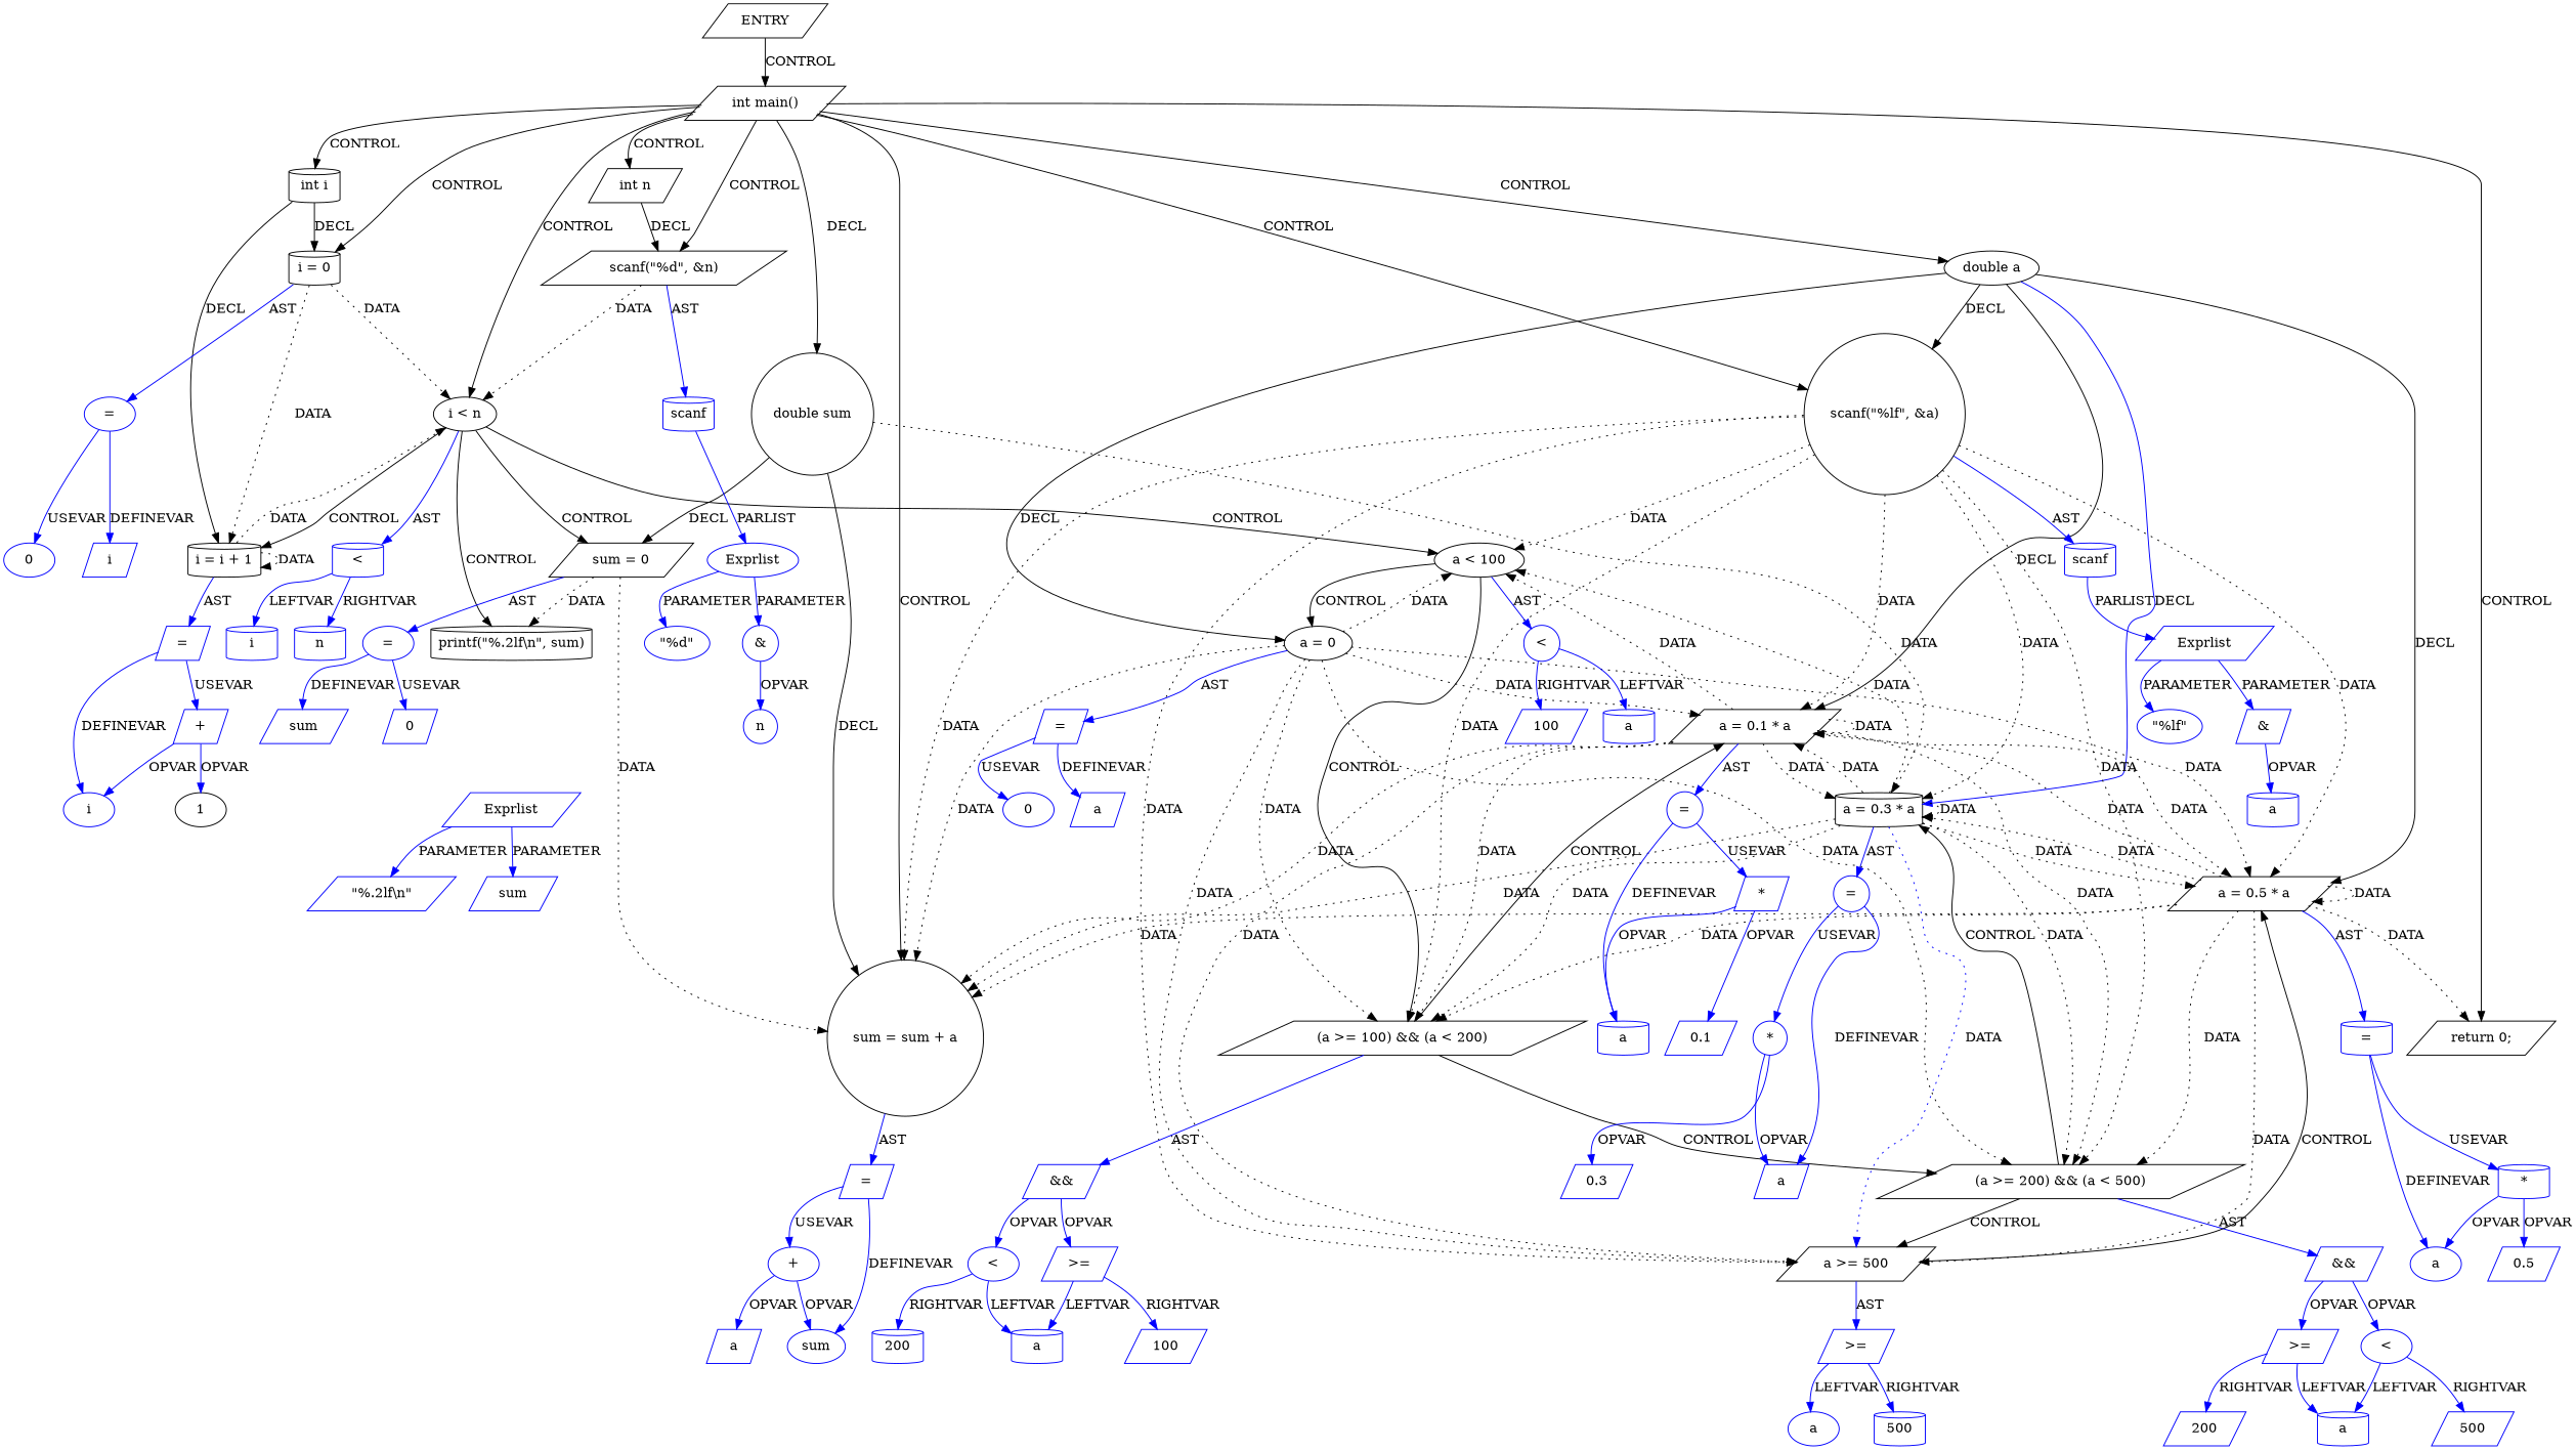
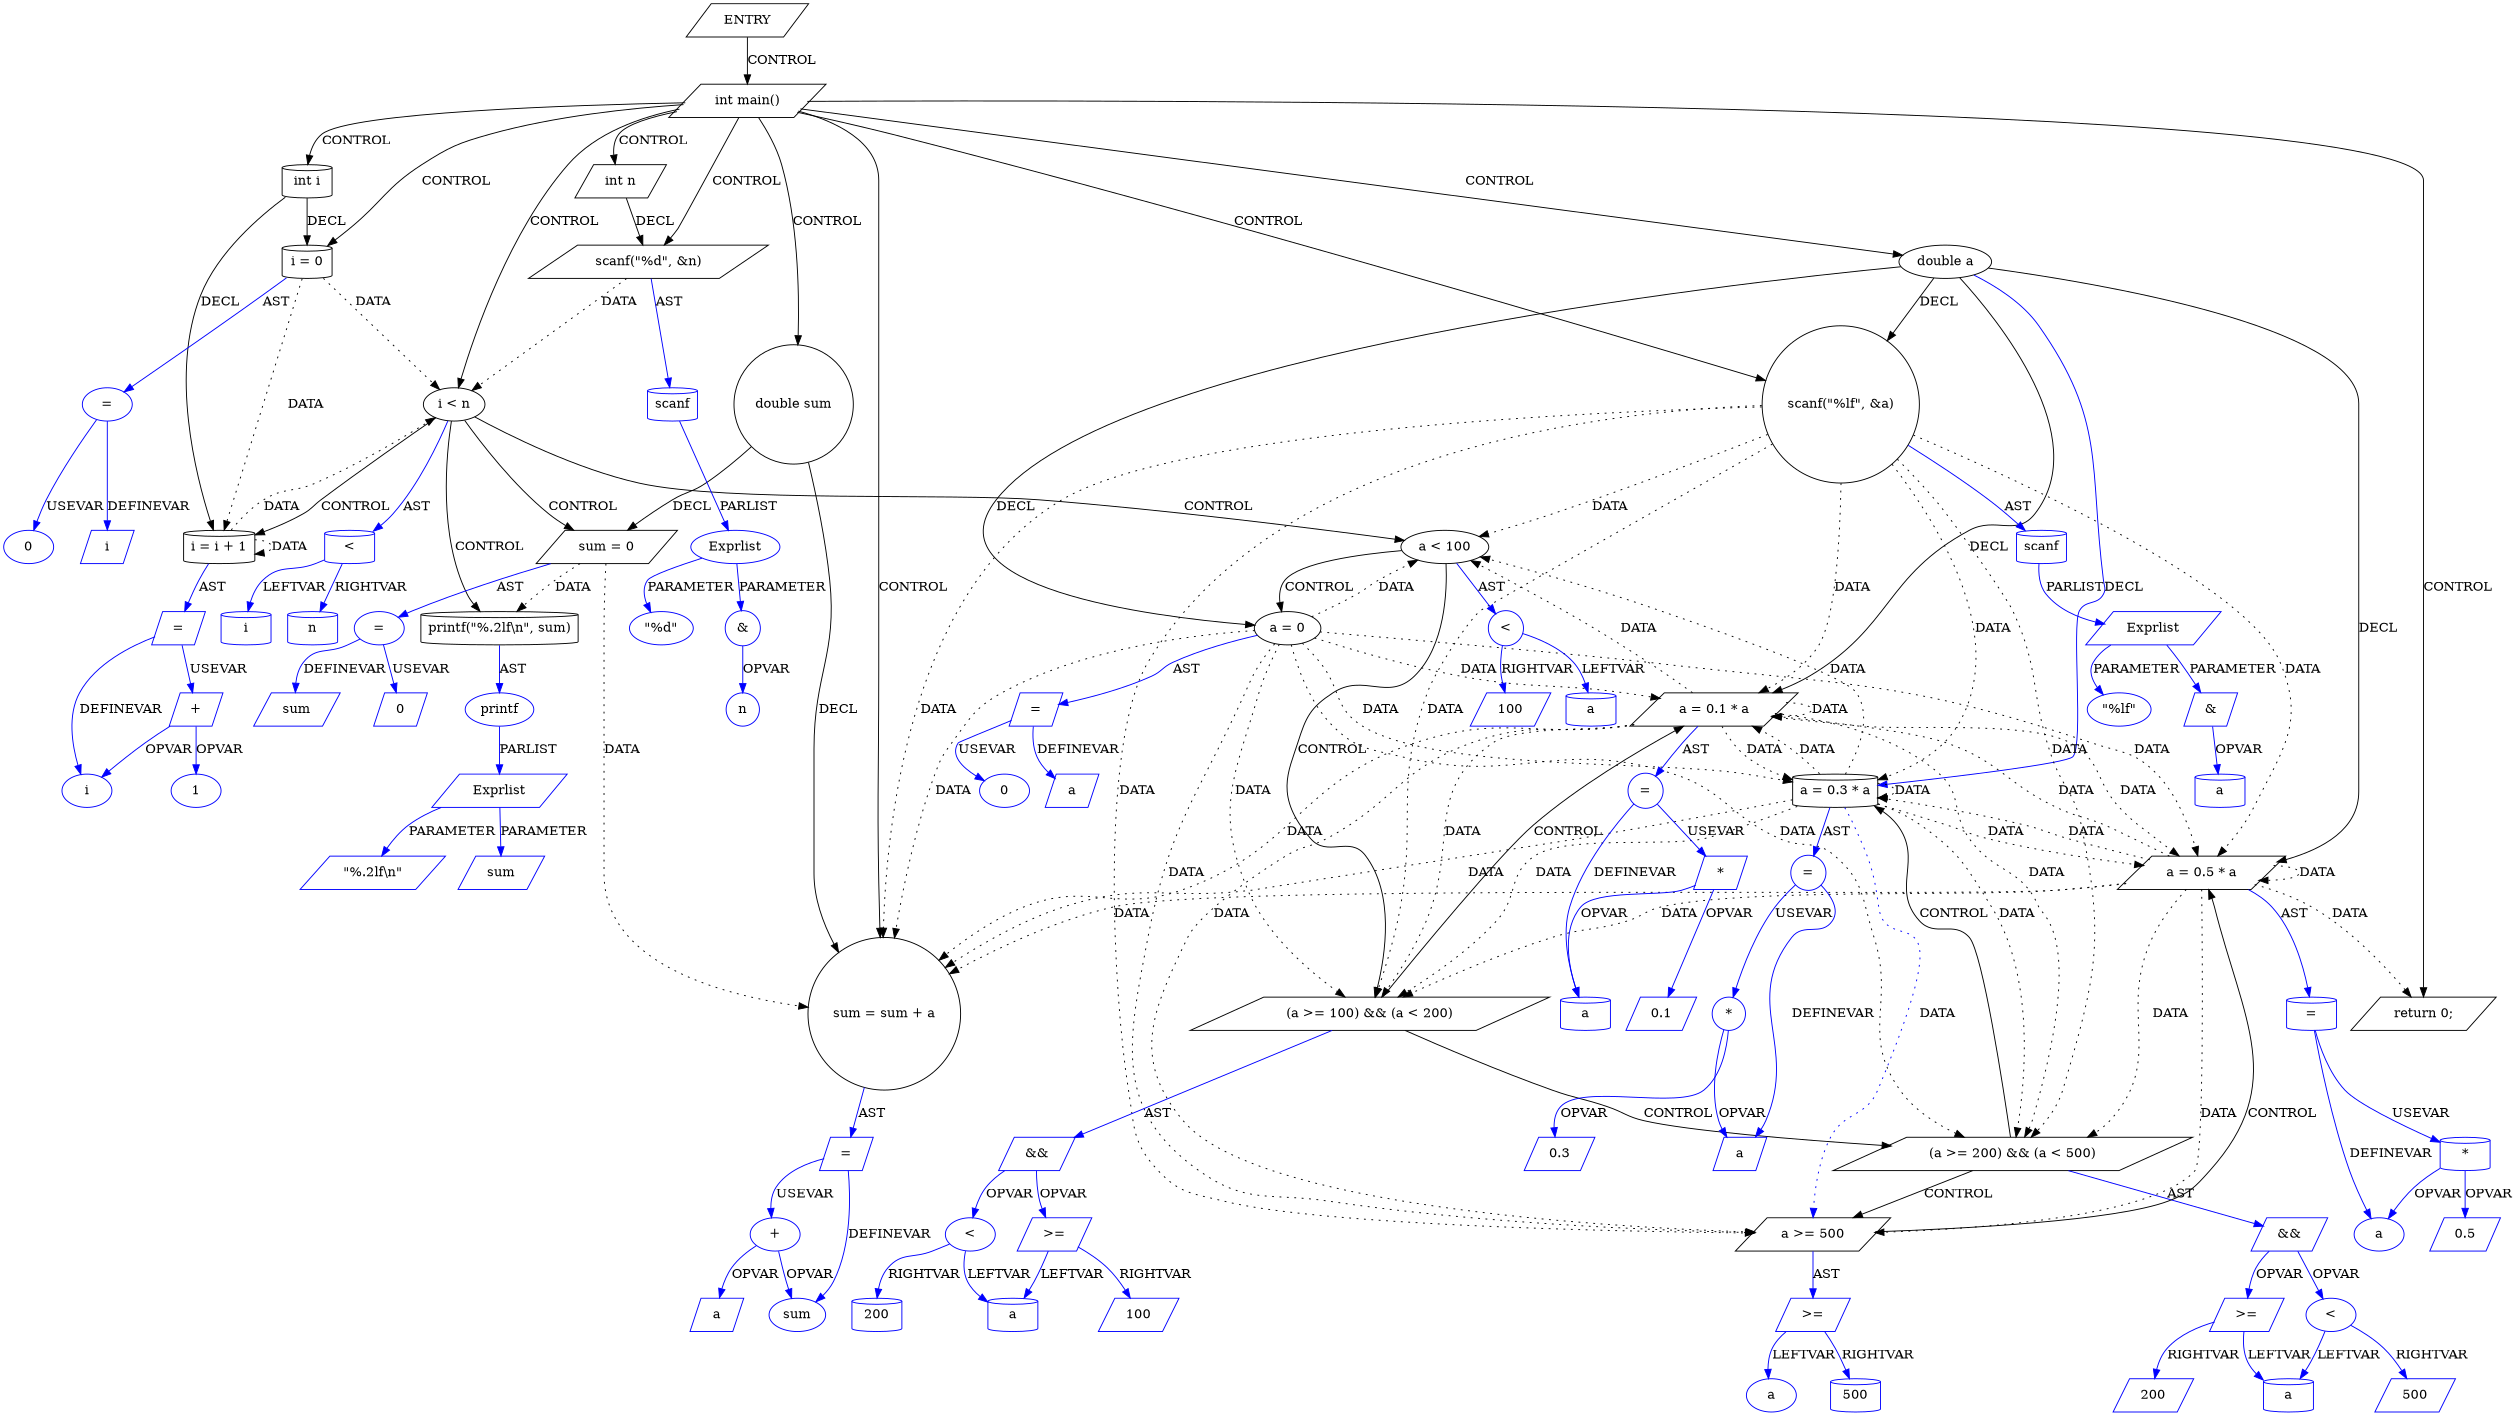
  digraph {
    node [coord=10 shape=parallelogram type=VAR color=blue]
    n1 [coord=-1 label=ENTRY type=ENTRY color=""]
    n2 [coord=3 label="int main()" type=CONTROL color=""]
    n3 [coord=4 label="int i" shape=cylinder type=DECL varname=i vartype=int color=""]
    n4 [coord=5 label="int n" type=DECL varname=n vartype=int color=""]
    n5 [coord=6 label="double a" shape=ellipse type=DECL varname=a vartype=double color=""]
    n6 [coord=7 label="double sum" shape=circle type=DECL varname=sum vartype=double color=""]
    n7 [coord=8 label="scanf(\"%lf\", &a)" shape=circle type=CALL color=""]
    n8 [coord=9 label="scanf(\"%d\", &n)" type=CALL color=""]
    n9 [label="i = 0" shape=cylinder type=ASSIGN color=""]
    n10 [label="i < n" shape=ellipse type=CONTROL color=""]
    n11 [coord=23 label="sum = sum + a" shape=circle type=ASSIGN color=""]
    n12 [coord=24 label="return 0;" type=CONTROL color=""]
    n13 [label="i = i + 1" shape=cylinder type=ASSIGN color=""]
    n14 [coord=13 label="a = 0" shape=ellipse type=ASSIGN color=""]
    n15 [coord=15 label="a = 0.1 * a" type=ASSIGN color=""]
    n16 [coord=17 label="a = 0.3 * a" shape=cylinder type=ASSIGN color=""]
    n17 [coord=19 label="a = 0.5 * a" type=ASSIGN color=""]
    n18 [coord=11 label="sum = 0" type=ASSIGN color=""]
    n19 [coord=8 label=scanf shape=cylinder type=FUNCNAME]
    n20 [coord=12 label="a < 100" shape=ellipse type=CONTROL color=""]
    n21 [coord=14 label="(a >= 100) && (a < 200)" type=CONTROL color=""]
    n22 [coord=16 label="(a >= 200) && (a < 500)" type=CONTROL color=""]
    n23 [coord=18 label="a >= 500" type=CONTROL color=""]
    n24 [coord=9 label=scanf shape=cylinder type=FUNCNAME]
    n25 [label="=" shape=ellipse type=ASSIGNOP]
    n26 [coord=21 label="printf(\"%.2lf\\n\", sum)" shape=cylinder type=CALL color=""]
    n27 [label="<" shape=cylinder type=OP]
    n28 [coord=23 label="=" type=ASSIGNOP]
    n29 [label="=" type=ASSIGNOP]
    n30 [coord=13 label="=" type=ASSIGNOP]
    n31 [coord=15 label="=" shape=circle type=ASSIGNOP]
    n32 [coord=17 label="=" shape=circle type=ASSIGNOP]
    n33 [coord=19 label="=" shape=cylinder type=ASSIGNOP]
    n34 [coord=11 label="=" shape=ellipse type=ASSIGNOP]
    n35 [coord=8 label=Exprlist type=EXPRS]
    n36 [coord=12 label="<" shape=circle type=OP]
    n37 [coord=14 label="&&" type=OP]
    n38 [coord=16 label="&&" type=OP]
    n39 [coord=18 label=">=" type=OP]
    n40 [coord=8 label="\"%lf\"" shape=ellipse type=CONST]
    n41 [coord=8 label="&" type=OP]
    n42 [coord=8 label=a shape=cylinder]
    n43 [coord=9 label=Exprlist shape=ellipse type=EXPRS]
    n44 [coord=9 label="\"%d\"" shape=ellipse type=CONST]
    n45 [coord=9 label="&" shape=circle type=OP]
    n46 [coord=9 label=n shape=circle]
    n47 [label=i]
    n48 [label=0 shape=ellipse type=CONST]
+   n49 [coord=21 label=printf shape=ellipse type=FUNCNAME]
    n50 [label=i shape=cylinder]
    n51 [label=n shape=cylinder]
    n52 [coord=11 label=sum]
    n53 [coord=11 label=0 type=CONST]
    n54 [coord=12 label=a shape=cylinder]
    n55 [coord=12 label=100 type=CONST]
    n56 [coord=13 label=a]
    n57 [coord=13 label=0 shape=ellipse type=CONST]
    n58 [coord=14 label=">=" type=OP]
    n59 [coord=14 label="<" shape=ellipse type=OP]
    n60 [coord=15 label=a shape=cylinder]
    n61 [coord=15 label="*" type=OP]
    n62 [coord=15 label=0.1 type=CONST]
    n63 [coord=16 label=">=" type=OP]
    n64 [coord=16 label="<" shape=ellipse type=OP]
    n65 [coord=17 label=a]
    n66 [coord=17 label="*" shape=circle type=OP]
    n67 [coord=17 label=0.3 type=CONST]
    n68 [coord=18 label=a shape=ellipse]
    n69 [coord=18 label=500 shape=cylinder type=CONST]
    n70 [coord=19 label=a shape=ellipse]
    n71 [coord=19 label="*" shape=cylinder type=OP]
    n72 [coord=19 label=0.5 type=CONST]
    n73 [coord=16 label=a shape=cylinder]
    n74 [coord=16 label=200 type=CONST]
    n75 [coord=16 label=500 type=CONST]
    n76 [coord=14 label=a shape=cylinder]
    n77 [coord=14 label=100 type=CONST]
    n78 [coord=14 label=200 shape=cylinder type=CONST]
    n79 [coord=21 label=Exprlist type=EXPRS]
    n80 [coord=21 label="\"%.2lf\\n\"" type=CONST]
    n81 [coord=21 label=sum]
    n82 [label=i shape=ellipse]
    n83 [label="+" type=OP]
-   n84 [color=black label=1 shape=ellipse type=CONST]
+   n84 [label=1 shape=ellipse type=CONST]
    n85 [coord=23 label=sum shape=ellipse]
    n86 [coord=23 label="+" shape=ellipse type=OP]
    n87 [coord=23 label=a]
    n1 -> n2 [label=CONTROL]
    n2 -> n3 [label=CONTROL]
    n2 -> n4 [label=CONTROL]
    n2 -> n5 [label=CONTROL]
-   n2 -> n6 [label=DECL]
+   n2 -> n6 [label=CONTROL]
    n2 -> n7 [label=CONTROL]
    n2 -> n8 [label=CONTROL]
    n2 -> n9 [label=CONTROL]
    n2 -> n10 [label=CONTROL]
    n2 -> n11 [label=CONTROL]
    n2 -> n12 [label=CONTROL]
    n3 -> n9 [label=DECL]
    n3 -> n13 [label=DECL]
    n4 -> n8 [label=DECL]
    n5 -> n7 [label=DECL]
    n5 -> n14 [label=DECL]
    n5 -> n15 [label=DECL]
    n5 -> n16 [color=blue label=DECL]
    n5 -> n17 [label=DECL]
    n6 -> n11 [label=DECL]
    n6 -> n18 [label=DECL]
    n7 -> n11 [label=DATA style=dotted]
    n7 -> n15 [label=DATA style=dotted]
    n7 -> n16 [label=DATA style=dotted]
    n7 -> n17 [label=DATA style=dotted]
    n7 -> n19 [color=blue label=AST]
    n7 -> n20 [label=DATA style=dotted]
    n7 -> n21 [label=DATA style=dotted]
    n7 -> n22 [label=DATA style=dotted]
    n7 -> n23 [label=DATA style=dotted]
    n8 -> n10 [label=DATA style=dotted]
    n8 -> n24 [color=blue label=AST]
    n9 -> n10 [label=DATA style=dotted]
    n9 -> n13 [label=DATA style=dotted]
    n9 -> n25 [color=blue label=AST]
    n10 -> n13 [label=CONTROL]
    n10 -> n18 [label=CONTROL]
    n10 -> n20 [label=CONTROL]
    n10 -> n26 [label=CONTROL]
    n10 -> n27 [color=blue label=AST]
    n11 -> n28 [color=blue label=AST]
    n13 -> n10 [label=DATA style=dotted]
    n13 -> n13 [label=DATA style=dotted]
    n13 -> n29 [color=blue label=AST]
    n14 -> n11 [label=DATA style=dotted]
    n14 -> n15 [label=DATA style=dotted]
-   n6 -> n16 [label=DATA style=dotted]
+   n14 -> n16 [label=DATA style=dotted]
    n14 -> n17 [label=DATA style=dotted]
    n14 -> n20 [label=DATA style=dotted]
    n14 -> n21 [label=DATA style=dotted]
    n14 -> n22 [label=DATA style=dotted]
    n14 -> n23 [label=DATA style=dotted]
    n14 -> n30 [color=blue label=AST]
    n15 -> n11 [label=DATA style=dotted]
    n15 -> n15 [label=DATA style=dotted]
    n15 -> n16 [label=DATA style=dotted]
    n15 -> n17 [label=DATA style=dotted]
    n15 -> n20 [label=DATA style=dotted]
    n15 -> n21 [label=DATA style=dotted]
    n15 -> n22 [label=DATA style=dotted]
    n15 -> n23 [label=DATA style=dotted]
    n15 -> n31 [color=blue label=AST]
    n16 -> n11 [label=DATA style=dotted]
    n16 -> n15 [label=DATA style=dotted]
    n16 -> n16 [label=DATA style=dotted]
    n16 -> n17 [label=DATA style=dotted]
    n16 -> n20 [label=DATA style=dotted]
    n16 -> n21 [label=DATA style=dotted]
    n16 -> n22 [label=DATA style=dotted]
    n16 -> n23 [color=blue label=DATA style=dotted]
    n16 -> n32 [color=blue label=AST]
    n17 -> n11 [label=DATA style=dotted]
    n17 -> n12 [label=DATA style=dotted]
    n17 -> n15 [label=DATA style=dotted]
    n17 -> n16 [label=DATA style=dotted]
    n17 -> n17 [label=DATA style=dotted]
    n17 -> n21 [label=DATA style=dotted]
    n17 -> n22 [label=DATA style=dotted]
    n17 -> n23 [label=DATA style=dotted]
    n17 -> n33 [color=blue label=AST]
    n18 -> n11 [label=DATA style=dotted]
    n18 -> n26 [label=DATA style=dotted]
    n18 -> n34 [color=blue label=AST]
    n19 -> n35 [color=blue label=PARLIST]
    n20 -> n14 [label=CONTROL]
    n20 -> n21 [label=CONTROL]
    n20 -> n36 [color=blue label=AST]
    n21 -> n15 [label=CONTROL]
    n21 -> n22 [label=CONTROL]
    n21 -> n37 [color=blue label=AST]
    n22 -> n16 [label=CONTROL]
    n22 -> n23 [label=CONTROL]
    n22 -> n38 [color=blue label=AST]
    n23 -> n17 [label=CONTROL]
    n23 -> n39 [color=blue label=AST]
    n24 -> n43 [color=blue label=PARLIST]
    n25 -> n47 [color=blue label=DEFINEVAR]
    n25 -> n48 [color=blue label=USEVAR]
+   n26 -> n49 [color=blue label=AST]
    n27 -> n50 [color=blue label=LEFTVAR]
    n27 -> n51 [color=blue label=RIGHTVAR]
    n28 -> n85 [color=blue label=DEFINEVAR]
    n28 -> n86 [color=blue label=USEVAR]
    n29 -> n82 [color=blue label=DEFINEVAR]
    n29 -> n83 [color=blue label=USEVAR]
    n30 -> n56 [color=blue label=DEFINEVAR]
    n30 -> n57 [color=blue label=USEVAR]
    n31 -> n60 [color=blue label=DEFINEVAR]
    n31 -> n61 [color=blue label=USEVAR]
    n32 -> n65 [color=blue label=DEFINEVAR]
    n32 -> n66 [color=blue label=USEVAR]
    n33 -> n70 [color=blue label=DEFINEVAR]
    n33 -> n71 [color=blue label=USEVAR]
    n34 -> n52 [color=blue label=DEFINEVAR]
    n34 -> n53 [color=blue label=USEVAR]
    n35 -> n40 [color=blue label=PARAMETER]
    n35 -> n41 [color=blue label=PARAMETER]
    n36 -> n54 [color=blue label=LEFTVAR]
    n36 -> n55 [color=blue label=RIGHTVAR]
    n37 -> n58 [color=blue label=OPVAR]
    n37 -> n59 [color=blue label=OPVAR]
    n38 -> n63 [color=blue label=OPVAR]
    n38 -> n64 [color=blue label=OPVAR]
    n39 -> n68 [color=blue label=LEFTVAR]
    n39 -> n69 [color=blue label=RIGHTVAR]
    n41 -> n42 [color=blue label=OPVAR]
    n43 -> n44 [color=blue label=PARAMETER]
    n43 -> n45 [color=blue label=PARAMETER]
    n45 -> n46 [color=blue label=OPVAR]
+   n49 -> n79 [color=blue label=PARLIST]
    n58 -> n76 [color=blue label=LEFTVAR]
    n58 -> n77 [color=blue label=RIGHTVAR]
    n59 -> n76 [color=blue label=LEFTVAR]
    n59 -> n78 [color=blue label=RIGHTVAR]
    n61 -> n60 [color=blue label=OPVAR]
    n61 -> n62 [color=blue label=OPVAR]
    n63 -> n73 [color=blue label=LEFTVAR]
    n63 -> n74 [color=blue label=RIGHTVAR]
    n64 -> n73 [color=blue label=LEFTVAR]
    n64 -> n75 [color=blue label=RIGHTVAR]
    n66 -> n65 [color=blue label=OPVAR]
    n66 -> n67 [color=blue label=OPVAR]
    n71 -> n70 [color=blue label=OPVAR]
    n71 -> n72 [color=blue label=OPVAR]
    n79 -> n80 [color=blue label=PARAMETER]
    n79 -> n81 [color=blue label=PARAMETER]
    n83 -> n82 [color=blue label=OPVAR]
    n83 -> n84 [color=blue label=OPVAR]
    n86 -> n85 [color=blue label=OPVAR]
    n86 -> n87 [color=blue label=OPVAR]
  }
